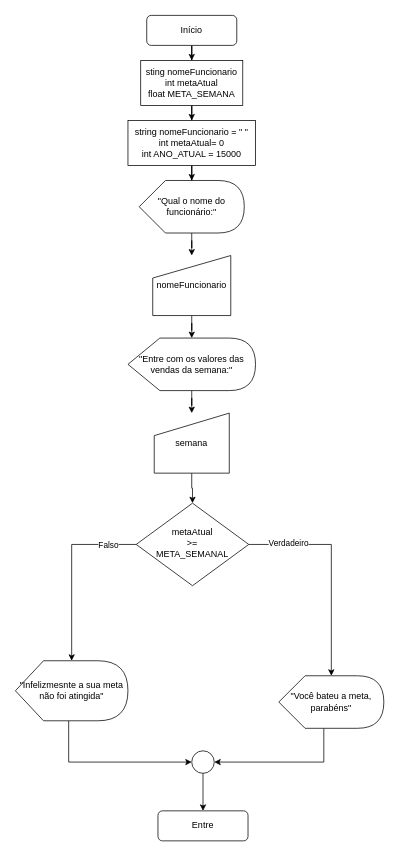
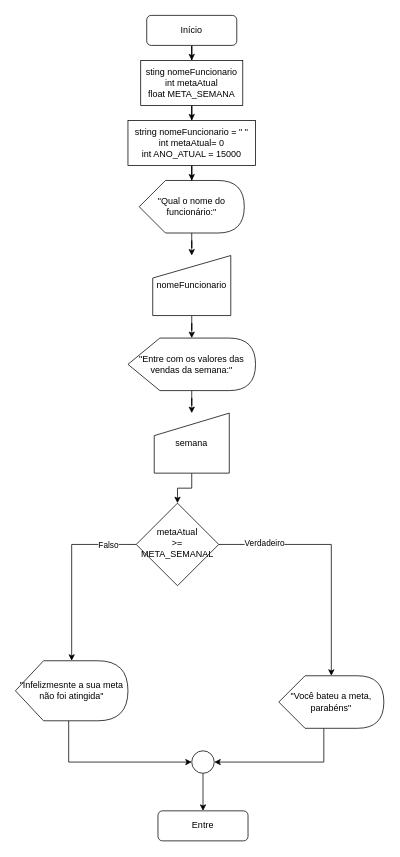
  <mxCell id="0" />
  <mxCell id="1" parent="0" />
  <mxCell id="2" value="" style="edgeStyle=orthogonalEdgeStyle;rounded=0;orthogonalLoop=1;jettySize=auto;html=1;" edge="1" parent="1" source="3" target="11"><mxGeometry relative="1" as="geometry" /></mxCell>
  <mxCell id="3" value="Início" style="rounded=1;whiteSpace=wrap;html=1;fontSize=12;glass=0;strokeWidth=1;shadow=0;" parent="1" vertex="1"><mxGeometry x="195" y="20" width="120" height="40" as="geometry" /></mxCell>
  <mxCell id="4" style="edgeStyle=orthogonalEdgeStyle;rounded=0;orthogonalLoop=1;jettySize=auto;html=1;" edge="1" parent="1" source="6" target="23"><mxGeometry relative="1" as="geometry" /></mxCell>
  <mxCell id="5" value="Falso" style="edgeLabel;html=1;align=center;verticalAlign=middle;resizable=0;points=[];" vertex="1" connectable="0" parent="4"><mxGeometry x="-0.687" relative="1" as="geometry"><mxPoint as="offset" /></mxGeometry></mxCell>
- <mxCell id="6" value="metaAtual&lt;div&gt;&amp;gt;=&lt;/div&gt;&lt;div&gt;META_SEMANAL&lt;/div&gt;" style="rhombus;whiteSpace=wrap;html=1;shadow=0;fontFamily=Helvetica;fontSize=12;align=center;strokeWidth=1;spacing=6;spacingTop=-4;" parent="1" vertex="1"><mxGeometry x="181" y="670" width="150" height="110" as="geometry" /></mxCell>
+ <mxCell id="6" value="metaAtual&lt;div&gt;&amp;gt;=&lt;/div&gt;&lt;div&gt;META_SEMANAL&lt;/div&gt;" style="rhombus;whiteSpace=wrap;html=1;shadow=0;fontFamily=Helvetica;fontSize=12;align=center;strokeWidth=1;spacing=6;spacingTop=-4;" parent="1" vertex="1"><mxGeometry x="181" y="670" width="110" height="110" as="geometry" /></mxCell>
  <mxCell id="7" value="Entre" style="rounded=1;whiteSpace=wrap;html=1;fontSize=12;glass=0;strokeWidth=1;shadow=0;" parent="1" vertex="1"><mxGeometry x="210" y="1080" width="120" height="40" as="geometry" /></mxCell>
  <mxCell id="8" style="edgeStyle=orthogonalEdgeStyle;rounded=0;orthogonalLoop=1;jettySize=auto;html=1;entryX=0.5;entryY=0;entryDx=0;entryDy=0;" edge="1" parent="1" source="9" target="7"><mxGeometry relative="1" as="geometry" /></mxCell>
  <mxCell id="9" value="" style="ellipse;whiteSpace=wrap;html=1;aspect=fixed;" vertex="1" parent="1"><mxGeometry x="255" y="1000" width="30" height="30" as="geometry" /></mxCell>
  <mxCell id="10" value="" style="edgeStyle=orthogonalEdgeStyle;rounded=0;orthogonalLoop=1;jettySize=auto;html=1;" edge="1" parent="1" source="11" target="17"><mxGeometry relative="1" as="geometry" /></mxCell>
  <mxCell id="11" value="sting nomeFuncionario&lt;div&gt;int metaAtual&lt;/div&gt;&lt;div&gt;float META_SEMANA&lt;/div&gt;" style="rounded=0;whiteSpace=wrap;html=1;" vertex="1" parent="1"><mxGeometry x="187" y="80" width="136" height="60" as="geometry" /></mxCell>
  <mxCell id="12" style="edgeStyle=orthogonalEdgeStyle;rounded=0;orthogonalLoop=1;jettySize=auto;html=1;" edge="1" parent="1" source="13" target="19"><mxGeometry relative="1" as="geometry" /></mxCell>
  <mxCell id="13" value="nomeFuncionario" style="shape=manualInput;whiteSpace=wrap;html=1;" vertex="1" parent="1"><mxGeometry x="203" y="340" width="104" height="80" as="geometry" /></mxCell>
  <mxCell id="14" style="edgeStyle=orthogonalEdgeStyle;rounded=0;orthogonalLoop=1;jettySize=auto;html=1;" edge="1" parent="1" source="15" target="13"><mxGeometry relative="1" as="geometry" /></mxCell>
  <mxCell id="15" value="&quot;Qual o nome do funcionário:&quot;" style="shape=display;whiteSpace=wrap;html=1;" vertex="1" parent="1"><mxGeometry x="185" y="240" width="140" height="70" as="geometry" /></mxCell>
  <mxCell id="16" style="edgeStyle=orthogonalEdgeStyle;rounded=0;orthogonalLoop=1;jettySize=auto;html=1;" edge="1" parent="1" source="17" target="15"><mxGeometry relative="1" as="geometry" /></mxCell>
  <mxCell id="17" value="string nomeFuncionario = &quot; &quot;&lt;div&gt;int metaAtual= 0&lt;/div&gt;&lt;div&gt;int ANO_ATUAL = 15000&lt;/div&gt;" style="rounded=0;whiteSpace=wrap;html=1;" vertex="1" parent="1"><mxGeometry x="170" y="160" width="170" height="60" as="geometry" /></mxCell>
  <mxCell id="18" style="edgeStyle=orthogonalEdgeStyle;rounded=0;orthogonalLoop=1;jettySize=auto;html=1;entryX=0.5;entryY=0;entryDx=0;entryDy=0;" edge="1" parent="1" source="19" target="21"><mxGeometry relative="1" as="geometry" /></mxCell>
  <mxCell id="19" value="&quot;Entre com os valores das vendas da semana:&quot;" style="shape=display;whiteSpace=wrap;html=1;" vertex="1" parent="1"><mxGeometry x="170" y="450" width="170" height="70" as="geometry" /></mxCell>
  <mxCell id="20" style="edgeStyle=orthogonalEdgeStyle;rounded=0;orthogonalLoop=1;jettySize=auto;html=1;entryX=0.5;entryY=0;entryDx=0;entryDy=0;" edge="1" parent="1" source="21" target="6"><mxGeometry relative="1" as="geometry" /></mxCell>
  <mxCell id="21" value="semana" style="shape=manualInput;whiteSpace=wrap;html=1;" vertex="1" parent="1"><mxGeometry x="205" y="550" width="100" height="80" as="geometry" /></mxCell>
  <mxCell id="22" style="edgeStyle=orthogonalEdgeStyle;rounded=0;orthogonalLoop=1;jettySize=auto;html=1;entryX=0;entryY=0.5;entryDx=0;entryDy=0;" edge="1" parent="1" source="23" target="9"><mxGeometry relative="1" as="geometry"><Array as="points"><mxPoint x="91" y="1015" /></Array></mxGeometry></mxCell>
  <mxCell id="23" value="&quot;Infelizmesnte a sua meta não foi atingida&quot;" style="shape=display;whiteSpace=wrap;html=1;" vertex="1" parent="1"><mxGeometry x="20" y="880" width="150" height="80" as="geometry" /></mxCell>
  <mxCell id="24" style="edgeStyle=orthogonalEdgeStyle;rounded=0;orthogonalLoop=1;jettySize=auto;html=1;entryX=1;entryY=0.5;entryDx=0;entryDy=0;" edge="1" parent="1" source="25" target="9"><mxGeometry relative="1" as="geometry"><Array as="points"><mxPoint x="431" y="955" /></Array></mxGeometry></mxCell>
  <mxCell id="25" value="&quot;Você bateu a meta, parabéns&quot;" style="shape=display;whiteSpace=wrap;html=1;" vertex="1" parent="1"><mxGeometry x="371" y="900" width="140" height="70" as="geometry" /></mxCell>
  <mxCell id="26" style="edgeStyle=orthogonalEdgeStyle;rounded=0;orthogonalLoop=1;jettySize=auto;html=1;entryX=0;entryY=0;entryDx=70;entryDy=0;entryPerimeter=0;" edge="1" parent="1" source="6" target="25"><mxGeometry relative="1" as="geometry" /></mxCell>
  <mxCell id="27" value="Verdadeiro" style="edgeLabel;html=1;align=center;verticalAlign=middle;resizable=0;points=[];" vertex="1" connectable="0" parent="26"><mxGeometry x="-0.633" y="3" relative="1" as="geometry"><mxPoint as="offset" /></mxGeometry></mxCell>
